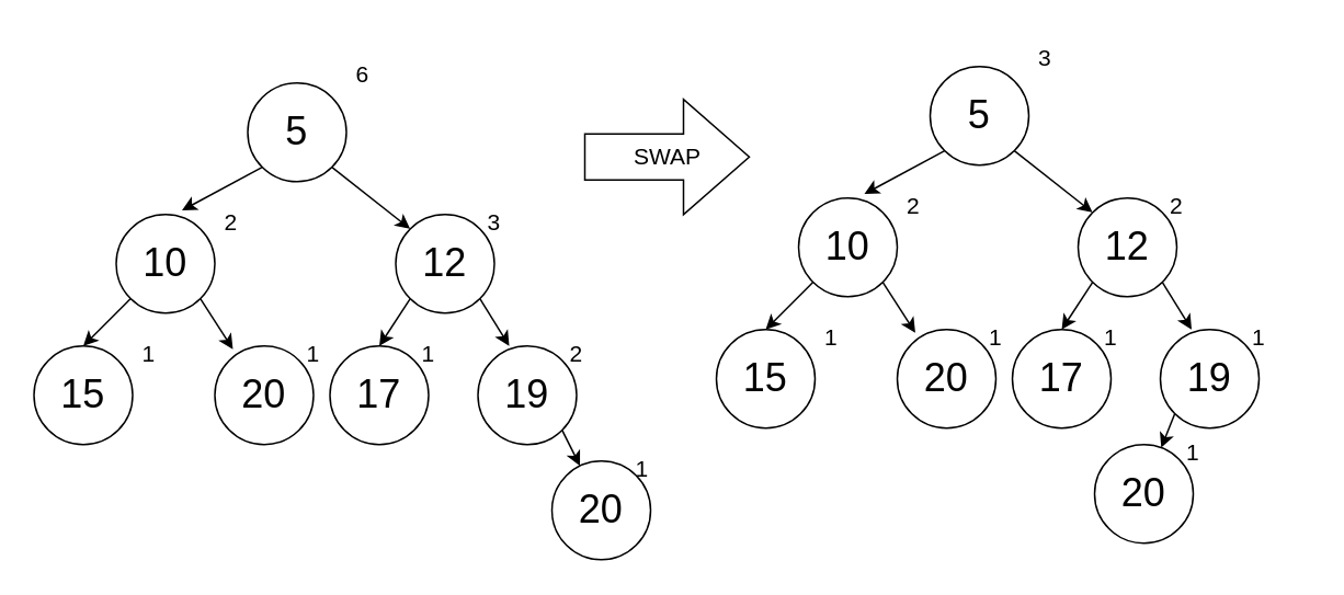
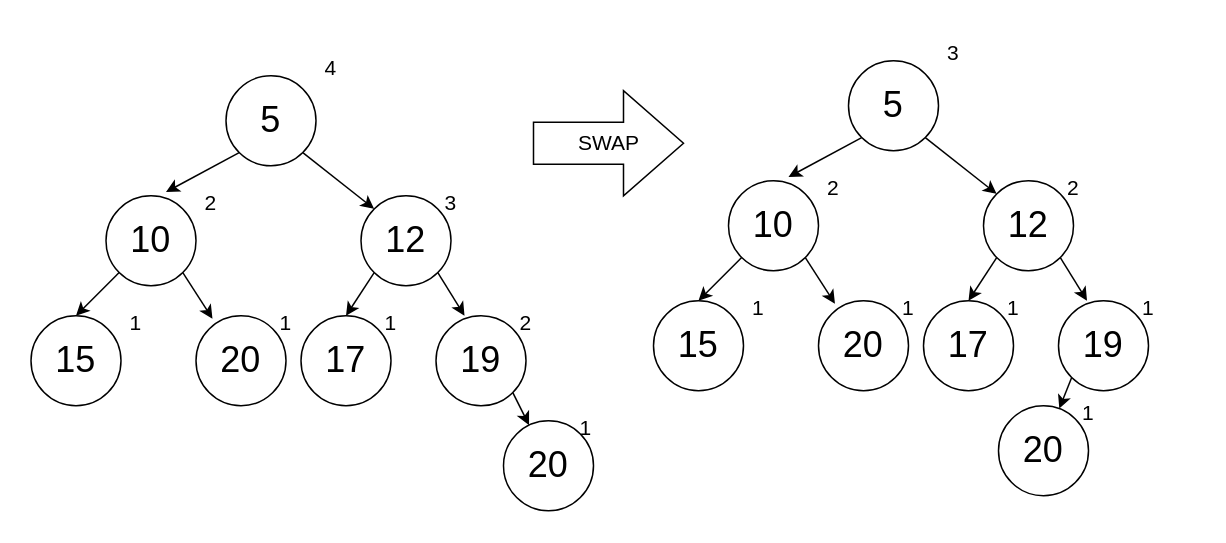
  <mxCell id="0" />
  <mxCell id="1" parent="0" />
  <mxCell id="2" style="edgeStyle=none;rounded=0;orthogonalLoop=1;jettySize=auto;html=1;exitX=0;exitY=1;exitDx=0;exitDy=0;entryX=0.5;entryY=0;entryDx=0;entryDy=0;fontSize=14;" edge="1" parent="1" source="4" target="6"><mxGeometry relative="1" as="geometry" /></mxCell>
  <mxCell id="3" style="edgeStyle=none;rounded=0;orthogonalLoop=1;jettySize=auto;html=1;exitX=1;exitY=1;exitDx=0;exitDy=0;entryX=0.183;entryY=0.033;entryDx=0;entryDy=0;entryPerimeter=0;fontSize=14;" edge="1" parent="1" source="4" target="8"><mxGeometry relative="1" as="geometry" /></mxCell>
  <mxCell id="4" value="&lt;font style=&quot;font-size: 24px&quot;&gt;10&lt;/font&gt;" style="ellipse;whiteSpace=wrap;html=1;aspect=fixed;" vertex="1" parent="1"><mxGeometry x="70" y="130" width="60" height="60" as="geometry" /></mxCell>
  <mxCell id="5" value="2" style="text;html=1;strokeColor=none;fillColor=none;align=center;verticalAlign=middle;whiteSpace=wrap;rounded=0;fontSize=14;" vertex="1" parent="1"><mxGeometry x="110" y="120" width="60" height="30" as="geometry" /></mxCell>
  <mxCell id="6" value="&lt;font style=&quot;font-size: 24px&quot;&gt;15&lt;/font&gt;" style="ellipse;whiteSpace=wrap;html=1;aspect=fixed;" vertex="1" parent="1"><mxGeometry x="20" y="210" width="60" height="60" as="geometry" /></mxCell>
  <mxCell id="7" value="1" style="text;html=1;strokeColor=none;fillColor=none;align=center;verticalAlign=middle;whiteSpace=wrap;rounded=0;fontSize=14;" vertex="1" parent="1"><mxGeometry x="60" y="200" width="60" height="30" as="geometry" /></mxCell>
  <mxCell id="8" value="&lt;font style=&quot;font-size: 24px&quot;&gt;20&lt;/font&gt;" style="ellipse;whiteSpace=wrap;html=1;aspect=fixed;" vertex="1" parent="1"><mxGeometry x="130" y="210" width="60" height="60" as="geometry" /></mxCell>
  <mxCell id="9" value="1" style="text;html=1;strokeColor=none;fillColor=none;align=center;verticalAlign=middle;whiteSpace=wrap;rounded=0;fontSize=14;" vertex="1" parent="1"><mxGeometry x="160" y="200" width="60" height="30" as="geometry" /></mxCell>
  <mxCell id="10" style="edgeStyle=none;rounded=0;orthogonalLoop=1;jettySize=auto;html=1;exitX=0;exitY=1;exitDx=0;exitDy=0;entryX=0;entryY=0.25;entryDx=0;entryDy=0;fontSize=14;" edge="1" parent="1" source="12" target="5"><mxGeometry relative="1" as="geometry" /></mxCell>
  <mxCell id="11" style="edgeStyle=none;rounded=0;orthogonalLoop=1;jettySize=auto;html=1;exitX=1;exitY=1;exitDx=0;exitDy=0;entryX=0;entryY=0;entryDx=0;entryDy=0;fontSize=14;" edge="1" parent="1" source="12" target="16"><mxGeometry relative="1" as="geometry" /></mxCell>
  <mxCell id="12" value="&lt;font style=&quot;font-size: 24px&quot;&gt;5&lt;/font&gt;" style="ellipse;whiteSpace=wrap;html=1;aspect=fixed;" vertex="1" parent="1"><mxGeometry x="150" y="50" width="60" height="60" as="geometry" /></mxCell>
- <mxCell id="13" value="6" style="text;html=1;strokeColor=none;fillColor=none;align=center;verticalAlign=middle;whiteSpace=wrap;rounded=0;fontSize=14;" vertex="1" parent="1"><mxGeometry x="190" y="30" width="60" height="30" as="geometry" /></mxCell>
+ <mxCell id="13" value="4" style="text;html=1;strokeColor=none;fillColor=none;align=center;verticalAlign=middle;whiteSpace=wrap;rounded=0;fontSize=14;" vertex="1" parent="1"><mxGeometry x="190" y="30" width="60" height="30" as="geometry" /></mxCell>
  <mxCell id="14" style="edgeStyle=none;rounded=0;orthogonalLoop=1;jettySize=auto;html=1;exitX=0;exitY=1;exitDx=0;exitDy=0;entryX=0.5;entryY=0;entryDx=0;entryDy=0;fontSize=14;" edge="1" parent="1" source="16" target="18"><mxGeometry relative="1" as="geometry" /></mxCell>
  <mxCell id="15" style="edgeStyle=none;rounded=0;orthogonalLoop=1;jettySize=auto;html=1;exitX=1;exitY=1;exitDx=0;exitDy=0;entryX=0.317;entryY=0;entryDx=0;entryDy=0;entryPerimeter=0;fontSize=14;" edge="1" parent="1" source="16" target="21"><mxGeometry relative="1" as="geometry" /></mxCell>
  <mxCell id="16" value="&lt;font style=&quot;font-size: 24px&quot;&gt;12&lt;/font&gt;" style="ellipse;whiteSpace=wrap;html=1;aspect=fixed;" vertex="1" parent="1"><mxGeometry x="240" y="130" width="60" height="60" as="geometry" /></mxCell>
  <mxCell id="17" value="3" style="text;html=1;strokeColor=none;fillColor=none;align=center;verticalAlign=middle;whiteSpace=wrap;rounded=0;fontSize=14;" vertex="1" parent="1"><mxGeometry x="270" y="120" width="60" height="30" as="geometry" /></mxCell>
  <mxCell id="18" value="&lt;font style=&quot;font-size: 24px&quot;&gt;17&lt;/font&gt;" style="ellipse;whiteSpace=wrap;html=1;aspect=fixed;" vertex="1" parent="1"><mxGeometry x="200" y="210" width="60" height="60" as="geometry" /></mxCell>
  <mxCell id="19" value="1" style="text;html=1;strokeColor=none;fillColor=none;align=center;verticalAlign=middle;whiteSpace=wrap;rounded=0;fontSize=14;" vertex="1" parent="1"><mxGeometry x="230" y="200" width="60" height="30" as="geometry" /></mxCell>
  <mxCell id="20" style="edgeStyle=none;rounded=0;orthogonalLoop=1;jettySize=auto;html=1;exitX=1;exitY=1;exitDx=0;exitDy=0;fontSize=14;" edge="1" parent="1" source="21" target="23"><mxGeometry relative="1" as="geometry" /></mxCell>
  <mxCell id="21" value="&lt;font style=&quot;font-size: 24px&quot;&gt;19&lt;/font&gt;" style="ellipse;whiteSpace=wrap;html=1;aspect=fixed;" vertex="1" parent="1"><mxGeometry x="290" y="210" width="60" height="60" as="geometry" /></mxCell>
  <mxCell id="22" value="2" style="text;html=1;strokeColor=none;fillColor=none;align=center;verticalAlign=middle;whiteSpace=wrap;rounded=0;fontSize=14;" vertex="1" parent="1"><mxGeometry x="320" y="200" width="60" height="30" as="geometry" /></mxCell>
  <mxCell id="23" value="&lt;font style=&quot;font-size: 24px&quot;&gt;20&lt;/font&gt;" style="ellipse;whiteSpace=wrap;html=1;aspect=fixed;" vertex="1" parent="1"><mxGeometry x="335" y="280" width="60" height="60" as="geometry" /></mxCell>
  <mxCell id="24" value="1" style="text;html=1;strokeColor=none;fillColor=none;align=center;verticalAlign=middle;whiteSpace=wrap;rounded=0;fontSize=14;" vertex="1" parent="1"><mxGeometry x="360" y="270" width="60" height="30" as="geometry" /></mxCell>
  <mxCell id="25" style="edgeStyle=none;rounded=0;orthogonalLoop=1;jettySize=auto;html=1;exitX=0;exitY=1;exitDx=0;exitDy=0;entryX=0.5;entryY=0;entryDx=0;entryDy=0;fontSize=14;" edge="1" parent="1" source="27" target="29"><mxGeometry relative="1" as="geometry" /></mxCell>
  <mxCell id="26" style="edgeStyle=none;rounded=0;orthogonalLoop=1;jettySize=auto;html=1;exitX=1;exitY=1;exitDx=0;exitDy=0;entryX=0.183;entryY=0.033;entryDx=0;entryDy=0;entryPerimeter=0;fontSize=14;" edge="1" parent="1" source="27" target="31"><mxGeometry relative="1" as="geometry" /></mxCell>
  <mxCell id="27" value="&lt;font style=&quot;font-size: 24px&quot;&gt;10&lt;/font&gt;" style="ellipse;whiteSpace=wrap;html=1;aspect=fixed;" vertex="1" parent="1"><mxGeometry x="485" y="120" width="60" height="60" as="geometry" /></mxCell>
  <mxCell id="28" value="2" style="text;html=1;strokeColor=none;fillColor=none;align=center;verticalAlign=middle;whiteSpace=wrap;rounded=0;fontSize=14;" vertex="1" parent="1"><mxGeometry x="525" y="110" width="60" height="30" as="geometry" /></mxCell>
  <mxCell id="29" value="&lt;font style=&quot;font-size: 24px&quot;&gt;15&lt;/font&gt;" style="ellipse;whiteSpace=wrap;html=1;aspect=fixed;" vertex="1" parent="1"><mxGeometry x="435" y="200" width="60" height="60" as="geometry" /></mxCell>
  <mxCell id="30" value="1" style="text;html=1;strokeColor=none;fillColor=none;align=center;verticalAlign=middle;whiteSpace=wrap;rounded=0;fontSize=14;" vertex="1" parent="1"><mxGeometry x="475" y="190" width="60" height="30" as="geometry" /></mxCell>
  <mxCell id="31" value="&lt;font style=&quot;font-size: 24px&quot;&gt;20&lt;/font&gt;" style="ellipse;whiteSpace=wrap;html=1;aspect=fixed;" vertex="1" parent="1"><mxGeometry x="545" y="200" width="60" height="60" as="geometry" /></mxCell>
  <mxCell id="32" value="1" style="text;html=1;strokeColor=none;fillColor=none;align=center;verticalAlign=middle;whiteSpace=wrap;rounded=0;fontSize=14;" vertex="1" parent="1"><mxGeometry x="575" y="190" width="60" height="30" as="geometry" /></mxCell>
  <mxCell id="33" style="edgeStyle=none;rounded=0;orthogonalLoop=1;jettySize=auto;html=1;exitX=0;exitY=1;exitDx=0;exitDy=0;entryX=0;entryY=0.25;entryDx=0;entryDy=0;fontSize=14;" edge="1" parent="1" source="35" target="28"><mxGeometry relative="1" as="geometry" /></mxCell>
  <mxCell id="34" style="edgeStyle=none;rounded=0;orthogonalLoop=1;jettySize=auto;html=1;exitX=1;exitY=1;exitDx=0;exitDy=0;entryX=0;entryY=0;entryDx=0;entryDy=0;fontSize=14;" edge="1" parent="1" source="35" target="39"><mxGeometry relative="1" as="geometry" /></mxCell>
  <mxCell id="35" value="&lt;font style=&quot;font-size: 24px&quot;&gt;5&lt;/font&gt;" style="ellipse;whiteSpace=wrap;html=1;aspect=fixed;" vertex="1" parent="1"><mxGeometry x="565" y="40" width="60" height="60" as="geometry" /></mxCell>
  <mxCell id="36" value="3" style="text;html=1;strokeColor=none;fillColor=none;align=center;verticalAlign=middle;whiteSpace=wrap;rounded=0;fontSize=14;" vertex="1" parent="1"><mxGeometry x="605" y="20" width="60" height="30" as="geometry" /></mxCell>
  <mxCell id="37" style="edgeStyle=none;rounded=0;orthogonalLoop=1;jettySize=auto;html=1;exitX=0;exitY=1;exitDx=0;exitDy=0;entryX=0.5;entryY=0;entryDx=0;entryDy=0;fontSize=14;" edge="1" parent="1" source="39" target="41"><mxGeometry relative="1" as="geometry" /></mxCell>
  <mxCell id="38" style="edgeStyle=none;rounded=0;orthogonalLoop=1;jettySize=auto;html=1;exitX=1;exitY=1;exitDx=0;exitDy=0;entryX=0.317;entryY=0;entryDx=0;entryDy=0;entryPerimeter=0;fontSize=14;" edge="1" parent="1" source="39" target="44"><mxGeometry relative="1" as="geometry" /></mxCell>
  <mxCell id="39" value="&lt;font style=&quot;font-size: 24px&quot;&gt;12&lt;/font&gt;" style="ellipse;whiteSpace=wrap;html=1;aspect=fixed;" vertex="1" parent="1"><mxGeometry x="655" y="120" width="60" height="60" as="geometry" /></mxCell>
  <mxCell id="40" value="2" style="text;html=1;strokeColor=none;fillColor=none;align=center;verticalAlign=middle;whiteSpace=wrap;rounded=0;fontSize=14;" vertex="1" parent="1"><mxGeometry x="685" y="110" width="60" height="30" as="geometry" /></mxCell>
  <mxCell id="41" value="&lt;font style=&quot;font-size: 24px&quot;&gt;17&lt;/font&gt;" style="ellipse;whiteSpace=wrap;html=1;aspect=fixed;" vertex="1" parent="1"><mxGeometry x="615" y="200" width="60" height="60" as="geometry" /></mxCell>
  <mxCell id="42" value="1" style="text;html=1;strokeColor=none;fillColor=none;align=center;verticalAlign=middle;whiteSpace=wrap;rounded=0;fontSize=14;" vertex="1" parent="1"><mxGeometry x="645" y="190" width="60" height="30" as="geometry" /></mxCell>
  <mxCell id="43" style="edgeStyle=none;rounded=0;orthogonalLoop=1;jettySize=auto;html=1;exitX=0;exitY=1;exitDx=0;exitDy=0;fontSize=14;" edge="1" parent="1" source="44" target="46"><mxGeometry relative="1" as="geometry" /></mxCell>
  <mxCell id="44" value="&lt;font style=&quot;font-size: 24px&quot;&gt;19&lt;/font&gt;" style="ellipse;whiteSpace=wrap;html=1;aspect=fixed;" vertex="1" parent="1"><mxGeometry x="705" y="200" width="60" height="60" as="geometry" /></mxCell>
  <mxCell id="45" value="1" style="text;html=1;strokeColor=none;fillColor=none;align=center;verticalAlign=middle;whiteSpace=wrap;rounded=0;fontSize=14;" vertex="1" parent="1"><mxGeometry x="735" y="190" width="60" height="30" as="geometry" /></mxCell>
  <mxCell id="46" value="&lt;font style=&quot;font-size: 24px&quot;&gt;20&lt;/font&gt;" style="ellipse;whiteSpace=wrap;html=1;aspect=fixed;" vertex="1" parent="1"><mxGeometry x="665" y="270" width="60" height="60" as="geometry" /></mxCell>
  <mxCell id="47" value="1" style="text;html=1;strokeColor=none;fillColor=none;align=center;verticalAlign=middle;whiteSpace=wrap;rounded=0;fontSize=14;" vertex="1" parent="1"><mxGeometry x="695" y="260" width="60" height="30" as="geometry" /></mxCell>
  <mxCell id="48" value="SWAP" style="html=1;shadow=0;dashed=0;align=center;verticalAlign=middle;shape=mxgraph.arrows2.arrow;dy=0.6;dx=40;notch=0;fontSize=14;strokeColor=#000000;fillColor=none;" vertex="1" parent="1"><mxGeometry x="355" y="60" width="100" height="70" as="geometry" /></mxCell>
